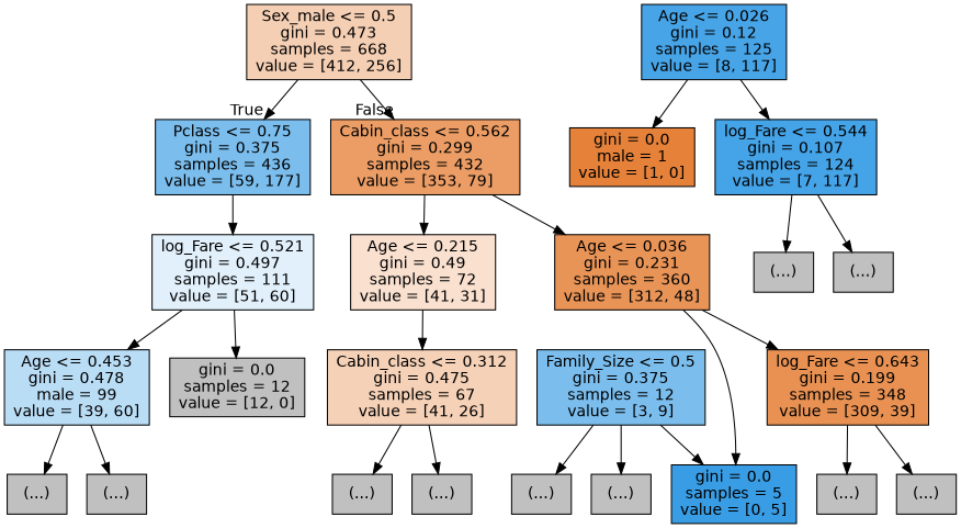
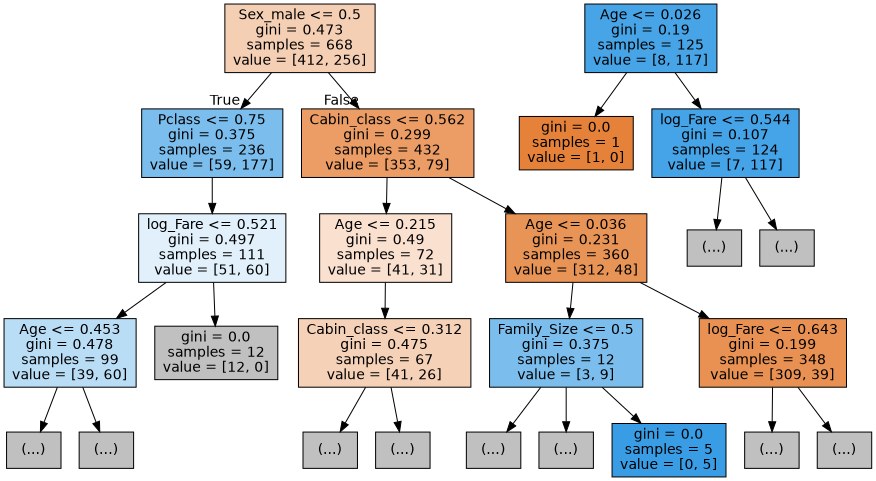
  digraph {
    node [color=black fillcolor="#C0C0C0" fontname=helvetica shape=box style=filled]
    edge [fontname=helvetica]
    n1 [fillcolor="#f5cfb4" label="Sex_male <= 0.5\ngini = 0.473\nsamples = 668\nvalue = [412, 256]"]
-   n2 [fillcolor="#7bbeee" label="Pclass <= 0.75\ngini = 0.375\nsamples = 436\nvalue = [59, 177]"]
+   n2 [fillcolor="#7bbeee" label="Pclass <= 0.75\ngini = 0.375\nsamples = 236\nvalue = [59, 177]"]
    n3 [fillcolor="#eb9d65" label="Cabin_class <= 0.562\ngini = 0.299\nsamples = 432\nvalue = [353, 79]"]
    n4 [fillcolor="#e1f0fb" label="log_Fare <= 0.521\ngini = 0.497\nsamples = 111\nvalue = [51, 60]"]
    n5 [fillcolor="#f9e0cf" label="Age <= 0.215\ngini = 0.49\nsamples = 72\nvalue = [41, 31]"]
    n6 [fillcolor="#e99457" label="Age <= 0.036\ngini = 0.231\nsamples = 360\nvalue = [312, 48]"]
-   n7 [fillcolor="#47a4e7" label="Age <= 0.026\ngini = 0.12\nsamples = 125\nvalue = [8, 117]"]
-   n8 [fillcolor="#e58139" label="gini = 0.0\nmale = 1\nvalue = [1, 0]"]
+   n7 [fillcolor="#47a4e7" label="Age <= 0.026\ngini = 0.19\nsamples = 125\nvalue = [8, 117]"]
+   n8 [fillcolor="#e58139" label="gini = 0.0\nsamples = 1\nvalue = [1, 0]"]
    n9 [fillcolor="#45a3e7" label="log_Fare <= 0.544\ngini = 0.107\nsamples = 124\nvalue = [7, 117]"]
-   n10 [fillcolor="#baddf6" label="Age <= 0.453\ngini = 0.478\nmale = 99\nvalue = [39, 60]"]
+   n10 [fillcolor="#baddf6" label="Age <= 0.453\ngini = 0.478\nsamples = 99\nvalue = [39, 60]"]
    n11 [label="gini = 0.0\nsamples = 12\nvalue = [12, 0]"]
    n12 [label="(...)"]
    n13 [label="(...)"]
    n14 [label="(...)"]
    n15 [label="(...)"]
    n16 [fillcolor="#f5d1b7" label="Cabin_class <= 0.312\ngini = 0.475\nsamples = 67\nvalue = [41, 26]"]
    n17 [fillcolor="#7bbeee" label="Family_Size <= 0.5\ngini = 0.375\nsamples = 12\nvalue = [3, 9]"]
    n18 [fillcolor="#e89152" label="log_Fare <= 0.643\ngini = 0.199\nsamples = 348\nvalue = [309, 39]"]
    n19 [fillcolor="#399de5" label="gini = 0.0\nsamples = 5\nvalue = [0, 5]"]
    n20 [label="(...)"]
    n21 [label="(...)"]
    n22 [label="(...)"]
    n23 [label="(...)"]
    n24 [label="(...)"]
    n25 [label="(...)"]
    n1 -> n2 [headlabel=True labelangle=45 labeldistance=2.5]
    n1 -> n3 [headlabel=False labelangle=-45 labeldistance=2.5]
    n2 -> n4
    n3 -> n5
    n3 -> n6
    n4 -> n10
    n4 -> n11
    n5 -> n16
-   n6 -> n19
+   n6 -> n17
    n6 -> n18
    n7 -> n8
    n7 -> n9
    n9 -> n12
    n9 -> n13
    n10 -> n14
    n10 -> n15
    n16 -> n20
    n16 -> n21
    n17 -> n19
    n17 -> n22
    n17 -> n23
    n18 -> n24
    n18 -> n25
  }
